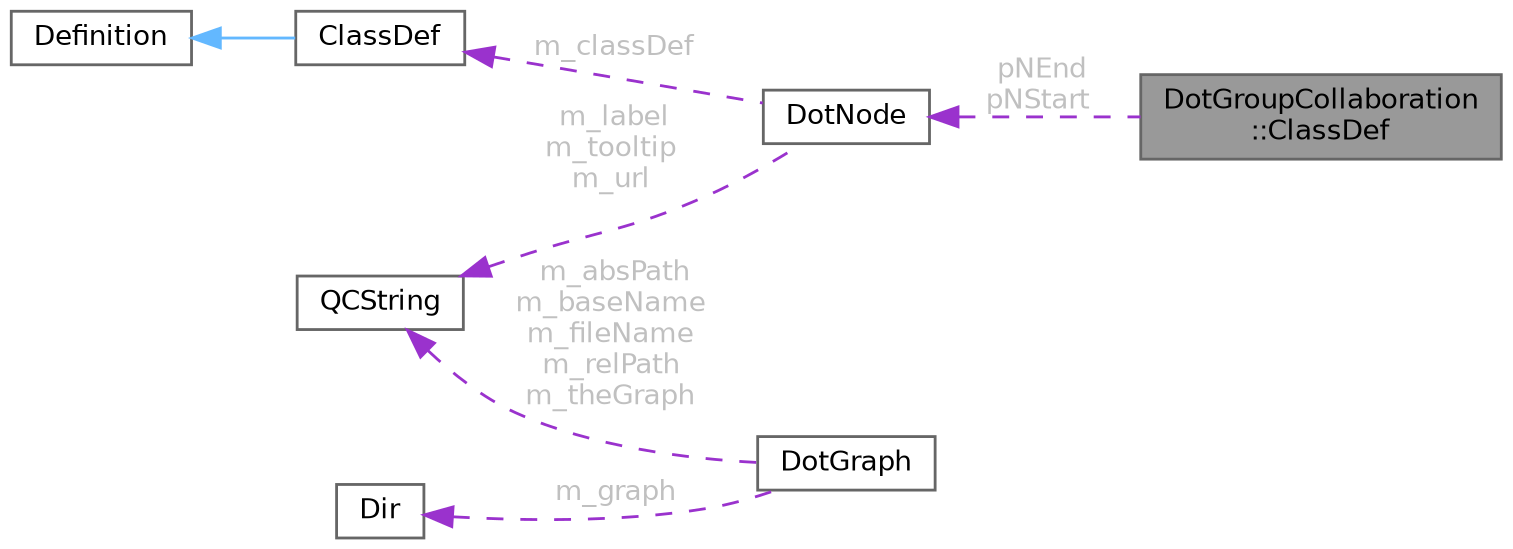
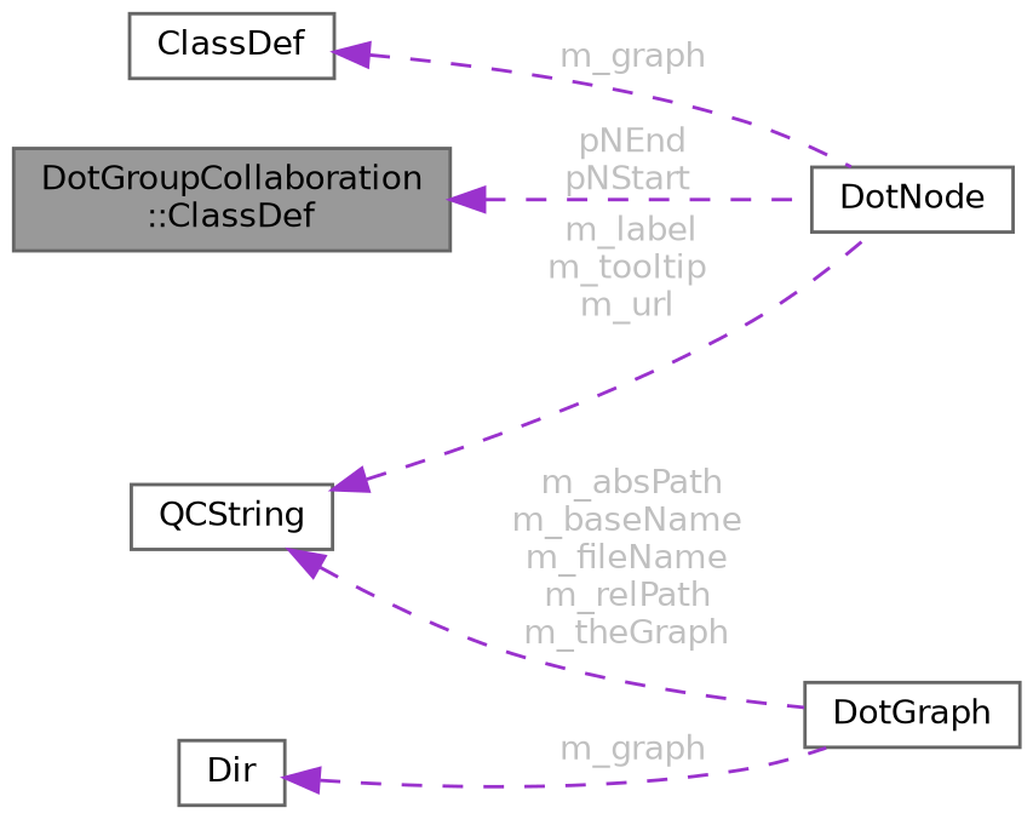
  digraph {
    rankdir=LR
    node [color=gray40 fillcolor=white fontname=Helvetica fontsize=10 shape=box style=filled]
    edge [color=darkorchid3 dir=back fontcolor=grey fontname=Helvetica fontsize=10 labelfontname=Helvetica labelfontsize=10 style=dashed]
    n1 [fillcolor=grey60 fontcolor=black height=0.2 label="DotGroupCollaboration\l::ClassDef" width=0.4]
    n2 [height=0.2 label=DotNode width=0.4]
    n3 [height=0.2 label=DotGraph width=0.4]
    n4 [height=0.2 label=Dir width=0.4]
    n5 [height=0.2 label=QCString width=0.4]
    n6 [height=0.2 label=ClassDef width=0.4]
-   n7 [height=0.2 label=Definition width=0.4]
-   n2 -> n1 [label=" pNEnd\npNStart"]
+   n1 -> n2 [label=" pNEnd\npNStart"]
    n4 -> n3 [label=" m_graph"]
    n5 -> n2 [label=" m_label\nm_tooltip\nm_url"]
    n5 -> n3 [label=" m_absPath\nm_baseName\nm_fileName\nm_relPath\nm_theGraph"]
-   n6 -> n2 [label=" m_classDef"]
-   n7 -> n6 [color=steelblue1 style=solid fontcolor=""]
+   n6 -> n2 [label=" m_graph"]
  }
